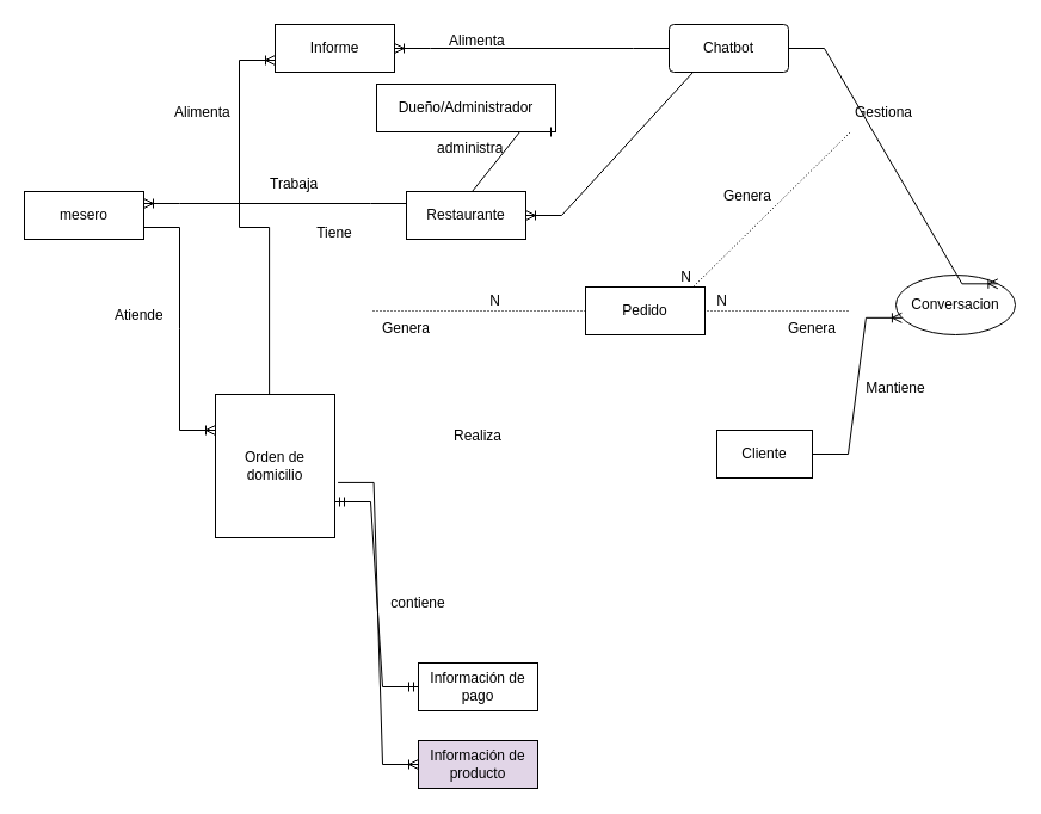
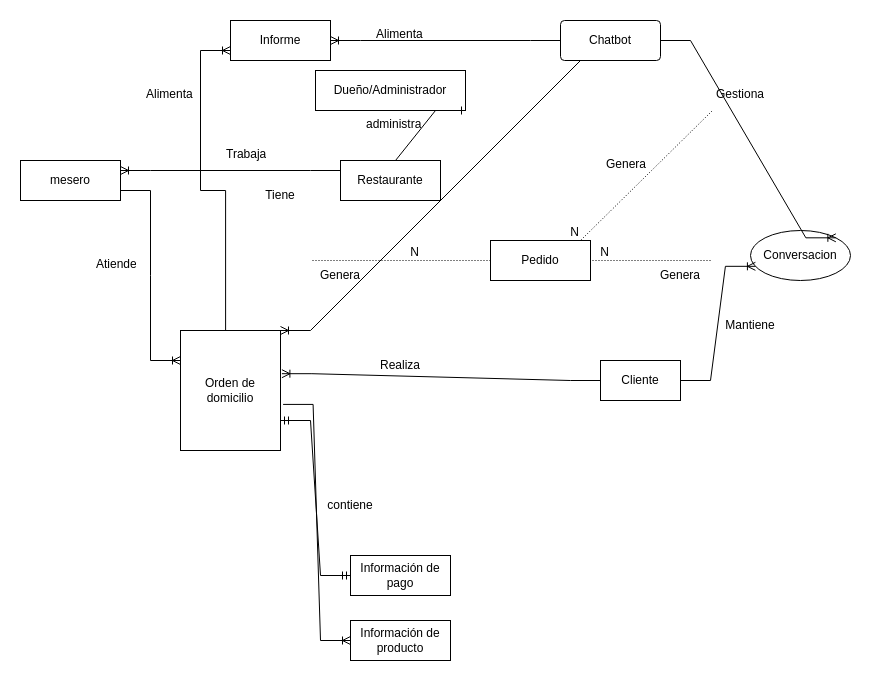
  <mxCell id="0" />
  <mxCell id="1" parent="0" />
  <mxCell id="2" value="Cliente" style="whiteSpace=wrap;html=1;align=center;" parent="1" vertex="1"><mxGeometry x="600" y="360" width="80" height="40" as="geometry" /></mxCell>
  <mxCell id="3" value="Restaurante" style="whiteSpace=wrap;html=1;align=center;direction=west;" parent="1" vertex="1"><mxGeometry x="340" y="160" width="100" height="40" as="geometry" /></mxCell>
  <mxCell id="4" value="Pedido" style="whiteSpace=wrap;html=1;align=center;" parent="1" vertex="1"><mxGeometry x="490" y="240" width="100" height="40" as="geometry" /></mxCell>
  <mxCell id="5" value="Orden de domicilio" style="whiteSpace=wrap;html=1;align=center;" parent="1" vertex="1"><mxGeometry x="180" y="330" width="100" height="120" as="geometry" /></mxCell>
  <mxCell id="6" value="mesero&lt;br&gt;" style="whiteSpace=wrap;html=1;align=center;" parent="1" vertex="1"><mxGeometry x="20" y="160" width="100" height="40" as="geometry" /></mxCell>
+ <mxCell id="7" value="" style="edgeStyle=entityRelationEdgeStyle;fontSize=12;html=1;endArrow=ERoneToMany;rounded=0;exitX=0;exitY=0.5;exitDx=0;exitDy=0;entryX=1.014;entryY=0.36;entryDx=0;entryDy=0;entryPerimeter=0;" parent="1" source="2" target="5" edge="1"><mxGeometry width="100" height="100" relative="1" as="geometry"><mxPoint x="640" y="510" as="sourcePoint" /><mxPoint x="540" y="610" as="targetPoint" /></mxGeometry></mxCell>
  <mxCell id="8" value="" style="endArrow=none;html=1;rounded=0;dashed=1;dashPattern=1 2;entryX=1;entryY=0.5;entryDx=0;entryDy=0;exitX=1;exitY=0;exitDx=0;exitDy=0;" parent="1" source="23" edge="1" target="4"><mxGeometry relative="1" as="geometry"><mxPoint x="710" y="260" as="sourcePoint" /><mxPoint x="630" y="260" as="targetPoint" /><Array as="points" /></mxGeometry></mxCell>
  <mxCell id="9" value="N" style="resizable=0;html=1;whiteSpace=wrap;align=right;verticalAlign=bottom;" parent="8" connectable="0" vertex="1"><mxGeometry x="1" relative="1" as="geometry"><mxPoint x="20" as="offset" /></mxGeometry></mxCell>
  <mxCell id="10" value="Genera" style="text;html=1;strokeColor=none;fillColor=none;align=center;verticalAlign=middle;whiteSpace=wrap;rounded=0;" parent="1" vertex="1"><mxGeometry x="310" y="260" width="60" height="30" as="geometry" /></mxCell>
  <mxCell id="11" value="" style="edgeStyle=entityRelationEdgeStyle;fontSize=12;html=1;endArrow=ERoneToMany;rounded=0;entryX=0;entryY=0.5;entryDx=0;entryDy=0;exitX=1.026;exitY=0.616;exitDx=0;exitDy=0;exitPerimeter=0;" parent="1" source="5" target="12" edge="1"><mxGeometry width="100" height="100" relative="1" as="geometry"><mxPoint x="280" y="430" as="sourcePoint" /><mxPoint x="350" y="640" as="targetPoint" /><Array as="points"><mxPoint x="330" y="400" /><mxPoint x="270" y="390" /><mxPoint x="330" y="640" /><mxPoint x="330" y="592.5" /><mxPoint x="300" y="610" /><mxPoint x="340" y="572.5" /><mxPoint x="330" y="562.5" /><mxPoint x="350" y="582.5" /><mxPoint x="330" y="612.5" /></Array></mxGeometry></mxCell>
- <mxCell id="12" value="Información de producto" style="whiteSpace=wrap;html=1;align=center;fillColor=#e1d5e7;" parent="1" vertex="1"><mxGeometry x="350" y="620" width="100" height="40" as="geometry" /></mxCell>
+ <mxCell id="12" value="Información de producto" style="whiteSpace=wrap;html=1;align=center;" parent="1" vertex="1"><mxGeometry x="350" y="620" width="100" height="40" as="geometry" /></mxCell>
  <mxCell id="13" value="Información de pago" style="whiteSpace=wrap;html=1;align=center;" parent="1" vertex="1"><mxGeometry x="350" y="555" width="100" height="40" as="geometry" /></mxCell>
  <mxCell id="14" value="contiene" style="text;html=1;strokeColor=none;fillColor=none;align=center;verticalAlign=middle;whiteSpace=wrap;rounded=0;" parent="1" vertex="1"><mxGeometry x="320" y="490" width="60" height="30" as="geometry" /></mxCell>
  <mxCell id="15" value="" style="edgeStyle=entityRelationEdgeStyle;fontSize=12;html=1;endArrow=ERmandOne;startArrow=ERmandOne;rounded=0;exitX=0;exitY=0.5;exitDx=0;exitDy=0;entryX=1;entryY=0.75;entryDx=0;entryDy=0;" parent="1" source="13" target="5" edge="1"><mxGeometry width="100" height="100" relative="1" as="geometry"><mxPoint x="400" y="610" as="sourcePoint" /><mxPoint x="500" y="510" as="targetPoint" /></mxGeometry></mxCell>
  <mxCell id="16" value="Conversacion" style="ellipse;whiteSpace=wrap;html=1;align=center;" parent="1" vertex="1"><mxGeometry x="750" y="230" width="100" height="50" as="geometry" /></mxCell>
  <mxCell id="17" value="" style="edgeStyle=entityRelationEdgeStyle;fontSize=12;html=1;endArrow=ERoneToMany;rounded=0;exitX=1;exitY=0.5;exitDx=0;exitDy=0;entryX=0;entryY=0.75;entryDx=0;entryDy=0;" parent="1" source="2" target="16" edge="1"><mxGeometry width="100" height="100" relative="1" as="geometry"><mxPoint x="510" y="310" as="sourcePoint" /><mxPoint x="610" y="210" as="targetPoint" /></mxGeometry></mxCell>
  <mxCell id="18" value="Tiene" style="text;html=1;strokeColor=none;fillColor=none;align=center;verticalAlign=middle;whiteSpace=wrap;rounded=0;" parent="1" vertex="1"><mxGeometry x="250" y="180" width="60" height="30" as="geometry" /></mxCell>
  <mxCell id="19" value="Mantiene" style="text;html=1;strokeColor=none;fillColor=none;align=center;verticalAlign=middle;whiteSpace=wrap;rounded=0;" parent="1" vertex="1"><mxGeometry x="720" y="310" width="60" height="30" as="geometry" /></mxCell>
  <mxCell id="20" value="Realiza" style="text;html=1;strokeColor=none;fillColor=none;align=center;verticalAlign=middle;whiteSpace=wrap;rounded=0;" parent="1" vertex="1"><mxGeometry x="370" y="350" width="60" height="30" as="geometry" /></mxCell>
  <mxCell id="21" value="" style="endArrow=none;html=1;rounded=0;dashed=1;dashPattern=1 2;exitX=0;exitY=0.5;exitDx=0;exitDy=0;entryX=0;entryY=0;entryDx=0;entryDy=0;" parent="1" source="4" target="10" edge="1"><mxGeometry relative="1" as="geometry"><mxPoint x="480" y="270" as="sourcePoint" /><mxPoint x="310" y="260" as="targetPoint" /></mxGeometry></mxCell>
  <mxCell id="22" value="N" style="resizable=0;html=1;whiteSpace=wrap;align=right;verticalAlign=bottom;" parent="21" connectable="0" vertex="1"><mxGeometry x="1" relative="1" as="geometry"><mxPoint x="110" as="offset" /></mxGeometry></mxCell>
  <mxCell id="23" value="Genera" style="text;html=1;strokeColor=none;fillColor=none;align=center;verticalAlign=middle;whiteSpace=wrap;rounded=0;" parent="1" vertex="1"><mxGeometry x="650" y="260" width="60" height="30" as="geometry" /></mxCell>
  <mxCell id="24" value="" style="edgeStyle=entityRelationEdgeStyle;fontSize=12;html=1;endArrow=ERoneToMany;rounded=0;exitX=1;exitY=0.75;exitDx=0;exitDy=0;entryX=1;entryY=0.25;entryDx=0;entryDy=0;" parent="1" source="3" target="6" edge="1"><mxGeometry width="100" height="100" relative="1" as="geometry"><mxPoint x="300" y="280" as="sourcePoint" /><mxPoint x="400" y="180" as="targetPoint" /></mxGeometry></mxCell>
  <mxCell id="25" value="Trabaja" style="text;strokeColor=none;fillColor=none;spacingLeft=4;spacingRight=4;overflow=hidden;rotatable=0;points=[[0,0.5],[1,0.5]];portConstraint=eastwest;fontSize=12;whiteSpace=wrap;html=1;" parent="1" vertex="1"><mxGeometry x="220" y="140" width="50" height="30" as="geometry" /></mxCell>
  <mxCell id="26" value="" style="edgeStyle=entityRelationEdgeStyle;fontSize=12;html=1;endArrow=ERoneToMany;rounded=0;exitX=1;exitY=0.75;exitDx=0;exitDy=0;entryX=0;entryY=0.25;entryDx=0;entryDy=0;" parent="1" source="6" target="5" edge="1"><mxGeometry width="100" height="100" relative="1" as="geometry"><mxPoint x="300" y="280" as="sourcePoint" /><mxPoint x="400" y="180" as="targetPoint" /></mxGeometry></mxCell>
  <mxCell id="27" value="Atiende" style="text;strokeColor=none;fillColor=none;spacingLeft=4;spacingRight=4;overflow=hidden;rotatable=0;points=[[0,0.5],[1,0.5]];portConstraint=eastwest;fontSize=12;whiteSpace=wrap;html=1;" parent="1" vertex="1"><mxGeometry x="90" y="250" width="50" height="30" as="geometry" /></mxCell>
  <mxCell id="28" value="Chatbot" style="rounded=1;arcSize=10;whiteSpace=wrap;html=1;align=center;" parent="1" vertex="1"><mxGeometry x="560" y="20" width="100" height="40" as="geometry" /></mxCell>
  <mxCell id="29" value="" style="edgeStyle=entityRelationEdgeStyle;fontSize=12;html=1;endArrow=ERoneToMany;rounded=0;exitX=1;exitY=0.5;exitDx=0;exitDy=0;entryX=1;entryY=0;entryDx=0;entryDy=0;" parent="1" source="28" target="16" edge="1"><mxGeometry width="100" height="100" relative="1" as="geometry"><mxPoint x="860" y="37.5" as="sourcePoint" /><mxPoint x="850" y="240" as="targetPoint" /></mxGeometry></mxCell>
  <mxCell id="30" value="Gestiona" style="text;strokeColor=none;fillColor=none;spacingLeft=4;spacingRight=4;overflow=hidden;rotatable=0;points=[[0,0.5],[1,0.5]];portConstraint=eastwest;fontSize=12;whiteSpace=wrap;html=1;" parent="1" vertex="1"><mxGeometry x="710" y="80" width="66" height="30" as="geometry" /></mxCell>
  <mxCell id="31" value="" style="endArrow=none;html=1;rounded=0;dashed=1;dashPattern=1 2;exitX=0.023;exitY=1.017;exitDx=0;exitDy=0;exitPerimeter=0;entryX=0.5;entryY=0;entryDx=0;entryDy=0;" parent="1" source="30" edge="1"><mxGeometry relative="1" as="geometry"><mxPoint x="380" y="230" as="sourcePoint" /><mxPoint x="580" y="240" as="targetPoint" /></mxGeometry></mxCell>
  <mxCell id="32" value="N" style="resizable=0;html=1;whiteSpace=wrap;align=right;verticalAlign=bottom;" parent="31" connectable="0" vertex="1"><mxGeometry x="1" relative="1" as="geometry" /></mxCell>
  <mxCell id="33" value="Genera&lt;br&gt;" style="text;strokeColor=none;fillColor=none;spacingLeft=4;spacingRight=4;overflow=hidden;rotatable=0;points=[[0,0.5],[1,0.5]];portConstraint=eastwest;fontSize=12;whiteSpace=wrap;html=1;" parent="1" vertex="1"><mxGeometry x="600" y="150" width="60" height="30" as="geometry" /></mxCell>
  <mxCell id="34" value="Informe" style="whiteSpace=wrap;html=1;align=center;" parent="1" vertex="1"><mxGeometry x="230" y="20" width="100" height="40" as="geometry" /></mxCell>
  <mxCell id="35" value="" style="edgeStyle=entityRelationEdgeStyle;fontSize=12;html=1;endArrow=ERoneToMany;rounded=0;exitX=0;exitY=0.5;exitDx=0;exitDy=0;entryX=1;entryY=0.5;entryDx=0;entryDy=0;" parent="1" source="28" target="34" edge="1"><mxGeometry width="100" height="100" relative="1" as="geometry"><mxPoint x="400" y="-10" as="sourcePoint" /><mxPoint x="300" y="90" as="targetPoint" /></mxGeometry></mxCell>
  <mxCell id="36" value="Alimenta" style="text;strokeColor=none;fillColor=none;spacingLeft=4;spacingRight=4;overflow=hidden;rotatable=0;points=[[0,0.5],[1,0.5]];portConstraint=eastwest;fontSize=12;whiteSpace=wrap;html=1;" parent="1" vertex="1"><mxGeometry x="370" y="20" width="60" height="30" as="geometry" /></mxCell>
  <mxCell id="37" value="" style="edgeStyle=entityRelationEdgeStyle;fontSize=12;html=1;endArrow=ERoneToMany;rounded=0;entryX=0;entryY=0.75;entryDx=0;entryDy=0;exitX=0.151;exitY=0;exitDx=0;exitDy=0;exitPerimeter=0;" parent="1" source="5" target="34" edge="1"><mxGeometry width="100" height="100" relative="1" as="geometry"><mxPoint x="230" y="330" as="sourcePoint" /><mxPoint x="170" y="110" as="targetPoint" /></mxGeometry></mxCell>
  <mxCell id="38" value="Alimenta" style="text;strokeColor=none;fillColor=none;spacingLeft=4;spacingRight=4;overflow=hidden;rotatable=0;points=[[0,0.5],[1,0.5]];portConstraint=eastwest;fontSize=12;whiteSpace=wrap;html=1;" parent="1" vertex="1"><mxGeometry x="140" y="80" width="60" height="30" as="geometry" /></mxCell>
  <mxCell id="39" value="Dueño/Administrador&lt;br&gt;" style="whiteSpace=wrap;html=1;align=center;" parent="1" vertex="1"><mxGeometry x="315" y="70" width="150" height="40" as="geometry" /></mxCell>
  <mxCell id="40" value="" style="edgeStyle=entityRelationEdgeStyle;fontSize=12;html=1;endArrow=ERone;endFill=1;rounded=0;exitX=0.75;exitY=1;exitDx=0;exitDy=0;entryX=1;entryY=1;entryDx=0;entryDy=0;" parent="1" source="3" target="39" edge="1"><mxGeometry width="100" height="100" relative="1" as="geometry"><mxPoint x="370" y="165" as="sourcePoint" /><mxPoint x="330" y="80" as="targetPoint" /><Array as="points"><mxPoint x="280" y="125" /></Array></mxGeometry></mxCell>
  <mxCell id="41" value="administra" style="text;strokeColor=none;fillColor=none;spacingLeft=4;spacingRight=4;overflow=hidden;rotatable=0;points=[[0,0.5],[1,0.5]];portConstraint=eastwest;fontSize=12;whiteSpace=wrap;html=1;" vertex="1" parent="1"><mxGeometry x="360" y="110" width="70" height="30" as="geometry" /></mxCell>
- <mxCell id="42" value="" style="edgeStyle=entityRelationEdgeStyle;fontSize=12;html=1;endArrow=ERoneToMany;rounded=0;exitX=0.5;exitY=1;exitDx=0;exitDy=0;" edge="1" parent="1" source="28" target="3"><mxGeometry width="100" height="100" relative="1" as="geometry"><mxPoint x="300" y="280" as="sourcePoint" /><mxPoint x="100" y="390" as="targetPoint" /></mxGeometry></mxCell>
+ <mxCell id="42" value="" style="edgeStyle=entityRelationEdgeStyle;fontSize=12;html=1;endArrow=ERoneToMany;rounded=0;exitX=0.5;exitY=1;exitDx=0;exitDy=0;entryX=1;entryY=0;entryDx=0;entryDy=0;" edge="1" parent="1" source="28" target="5"><mxGeometry width="100" height="100" relative="1" as="geometry"><mxPoint x="300" y="280" as="sourcePoint" /><mxPoint x="100" y="390" as="targetPoint" /></mxGeometry></mxCell>
